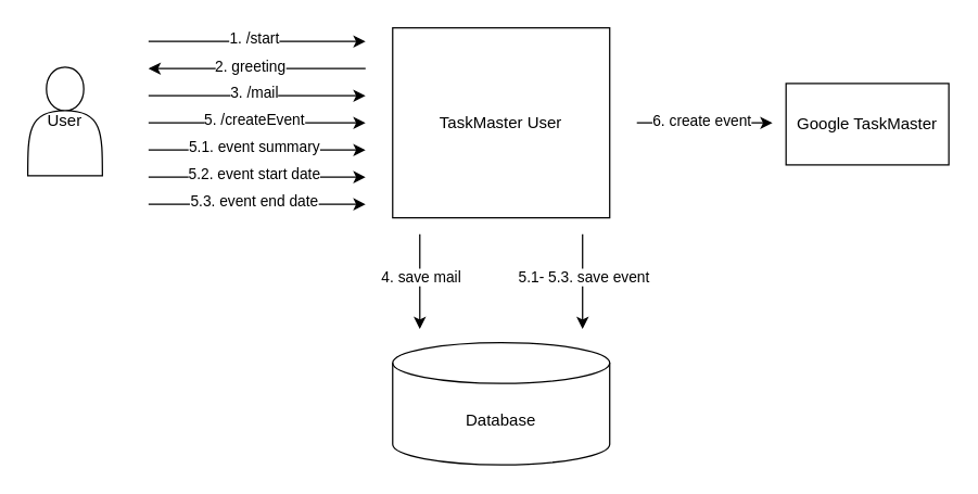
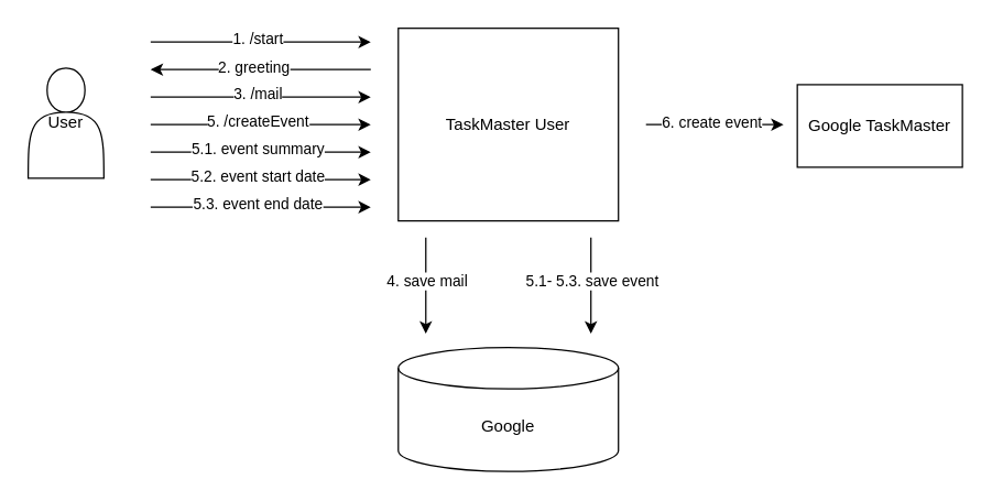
  <mxCell id="0" />
  <mxCell id="1" parent="0" />
  <mxCell id="2" value="User" style="shape=actor;whiteSpace=wrap;html=1;" parent="1" vertex="1"><mxGeometry x="20" y="49" width="55" height="80" as="geometry" /></mxCell>
  <mxCell id="3" value="TaskMaster User" style="rounded=0;whiteSpace=wrap;html=1;" vertex="1" parent="1"><mxGeometry x="289" y="20" width="160" height="140" as="geometry" /></mxCell>
  <mxCell id="4" value="Google TaskMaster" style="rounded=0;whiteSpace=wrap;html=1;" vertex="1" parent="1"><mxGeometry x="579" y="61" width="120" height="60" as="geometry" /></mxCell>
  <mxCell id="5" value="" style="endArrow=classic;html=1;rounded=0;" edge="1" parent="1"><mxGeometry width="50" height="50" relative="1" as="geometry"><mxPoint x="109" y="30" as="sourcePoint" /><mxPoint x="269" y="30" as="targetPoint" /></mxGeometry></mxCell>
  <mxCell id="6" value="1. /start" style="edgeLabel;html=1;align=center;verticalAlign=middle;resizable=0;points=[];" vertex="1" connectable="0" parent="5"><mxGeometry x="-0.037" y="3" relative="1" as="geometry"><mxPoint as="offset" /></mxGeometry></mxCell>
  <mxCell id="7" value="/" style="endArrow=classic;html=1;rounded=0;" edge="1" parent="1"><mxGeometry width="50" height="50" relative="1" as="geometry"><mxPoint x="109" y="70" as="sourcePoint" /><mxPoint x="269" y="70" as="targetPoint" /></mxGeometry></mxCell>
  <mxCell id="8" value="3. /mail" style="edgeLabel;html=1;align=center;verticalAlign=middle;resizable=0;points=[];" vertex="1" connectable="0" parent="7"><mxGeometry x="-0.037" y="3" relative="1" as="geometry"><mxPoint as="offset" /></mxGeometry></mxCell>
  <mxCell id="9" value="" style="endArrow=classic;html=1;rounded=0;" edge="1" parent="1"><mxGeometry width="50" height="50" relative="1" as="geometry"><mxPoint x="269" y="50" as="sourcePoint" /><mxPoint x="109" y="50" as="targetPoint" /></mxGeometry></mxCell>
  <mxCell id="10" value="2. greeting" style="edgeLabel;html=1;align=center;verticalAlign=middle;resizable=0;points=[];" vertex="1" connectable="0" parent="9"><mxGeometry x="0.075" y="-2" relative="1" as="geometry"><mxPoint as="offset" /></mxGeometry></mxCell>
- <mxCell id="11" value="Database" style="shape=cylinder3;whiteSpace=wrap;html=1;boundedLbl=1;backgroundOutline=1;size=15;" vertex="1" parent="1"><mxGeometry x="289" y="252" width="160" height="90" as="geometry" /></mxCell>
+ <mxCell id="11" value="Google" style="shape=cylinder3;whiteSpace=wrap;html=1;boundedLbl=1;backgroundOutline=1;size=15;" vertex="1" parent="1"><mxGeometry x="289" y="252" width="160" height="90" as="geometry" /></mxCell>
  <mxCell id="12" value="/" style="endArrow=classic;html=1;rounded=0;" edge="1" parent="1"><mxGeometry width="50" height="50" relative="1" as="geometry"><mxPoint x="109" y="90" as="sourcePoint" /><mxPoint x="269" y="90" as="targetPoint" /></mxGeometry></mxCell>
  <mxCell id="13" value="5. /createEvent" style="edgeLabel;html=1;align=center;verticalAlign=middle;resizable=0;points=[];" vertex="1" connectable="0" parent="12"><mxGeometry x="-0.037" y="3" relative="1" as="geometry"><mxPoint as="offset" /></mxGeometry></mxCell>
  <mxCell id="14" value="/" style="endArrow=classic;html=1;rounded=0;" edge="1" parent="1"><mxGeometry width="50" height="50" relative="1" as="geometry"><mxPoint x="109" y="110" as="sourcePoint" /><mxPoint x="269" y="110" as="targetPoint" /></mxGeometry></mxCell>
  <mxCell id="15" value="5.1. event summary" style="edgeLabel;html=1;align=center;verticalAlign=middle;resizable=0;points=[];" vertex="1" connectable="0" parent="14"><mxGeometry x="-0.037" y="3" relative="1" as="geometry"><mxPoint as="offset" /></mxGeometry></mxCell>
  <mxCell id="16" value="/" style="endArrow=classic;html=1;rounded=0;" edge="1" parent="1"><mxGeometry width="50" height="50" relative="1" as="geometry"><mxPoint x="109" y="130" as="sourcePoint" /><mxPoint x="269" y="130" as="targetPoint" /></mxGeometry></mxCell>
  <mxCell id="17" value="5.2. event start date" style="edgeLabel;html=1;align=center;verticalAlign=middle;resizable=0;points=[];" vertex="1" connectable="0" parent="16"><mxGeometry x="-0.037" y="3" relative="1" as="geometry"><mxPoint as="offset" /></mxGeometry></mxCell>
  <mxCell id="18" value="/" style="endArrow=classic;html=1;rounded=0;" edge="1" parent="1"><mxGeometry width="50" height="50" relative="1" as="geometry"><mxPoint x="109" y="150" as="sourcePoint" /><mxPoint x="269" y="150" as="targetPoint" /></mxGeometry></mxCell>
  <mxCell id="19" value="5.3. event end date" style="edgeLabel;html=1;align=center;verticalAlign=middle;resizable=0;points=[];" vertex="1" connectable="0" parent="18"><mxGeometry x="-0.037" y="3" relative="1" as="geometry"><mxPoint as="offset" /></mxGeometry></mxCell>
  <mxCell id="20" value="" style="endArrow=classic;html=1;rounded=0;" edge="1" parent="1"><mxGeometry width="50" height="50" relative="1" as="geometry"><mxPoint x="309" y="172" as="sourcePoint" /><mxPoint x="309" y="242" as="targetPoint" /></mxGeometry></mxCell>
  <mxCell id="21" value="4. save mail" style="edgeLabel;html=1;align=center;verticalAlign=middle;resizable=0;points=[];" vertex="1" connectable="0" parent="20"><mxGeometry x="-0.114" relative="1" as="geometry"><mxPoint as="offset" /></mxGeometry></mxCell>
  <mxCell id="22" value="" style="endArrow=classic;html=1;rounded=0;" edge="1" parent="1"><mxGeometry width="50" height="50" relative="1" as="geometry"><mxPoint x="429" y="172" as="sourcePoint" /><mxPoint x="429" y="242" as="targetPoint" /></mxGeometry></mxCell>
  <mxCell id="23" value="5.1- 5.3. save event" style="edgeLabel;html=1;align=center;verticalAlign=middle;resizable=0;points=[];" vertex="1" connectable="0" parent="22"><mxGeometry x="-0.114" relative="1" as="geometry"><mxPoint as="offset" /></mxGeometry></mxCell>
  <mxCell id="24" value="" style="endArrow=classic;html=1;rounded=0;" edge="1" parent="1"><mxGeometry width="50" height="50" relative="1" as="geometry"><mxPoint x="469" y="90" as="sourcePoint" /><mxPoint x="569" y="90" as="targetPoint" /></mxGeometry></mxCell>
  <mxCell id="25" value="6. create event" style="edgeLabel;html=1;align=center;verticalAlign=middle;resizable=0;points=[];" vertex="1" connectable="0" parent="24"><mxGeometry x="-0.06" y="3" relative="1" as="geometry"><mxPoint y="1" as="offset" /></mxGeometry></mxCell>
